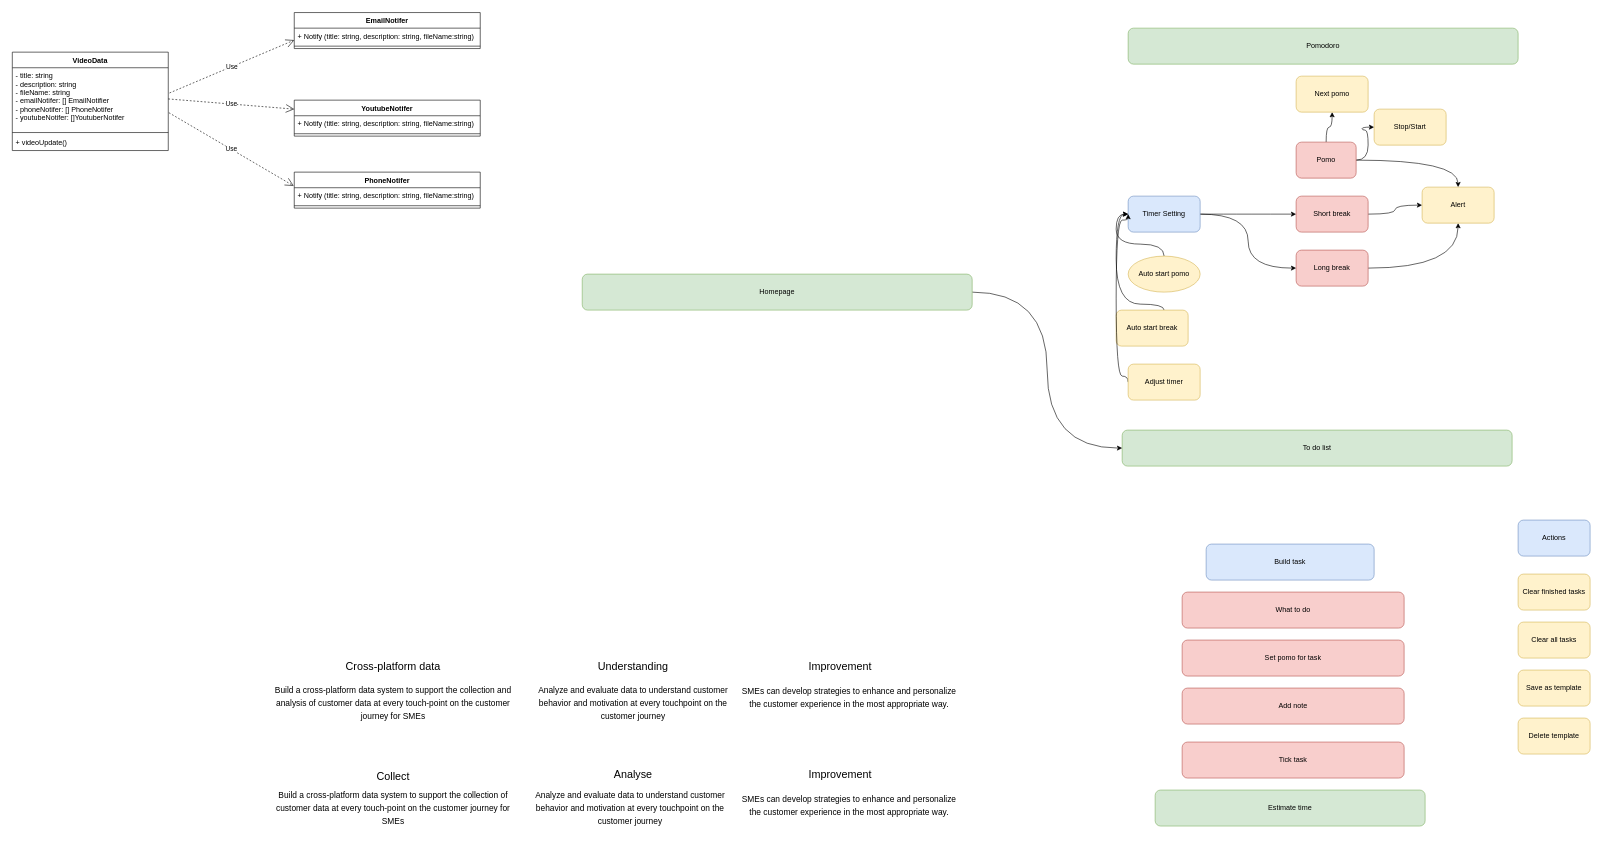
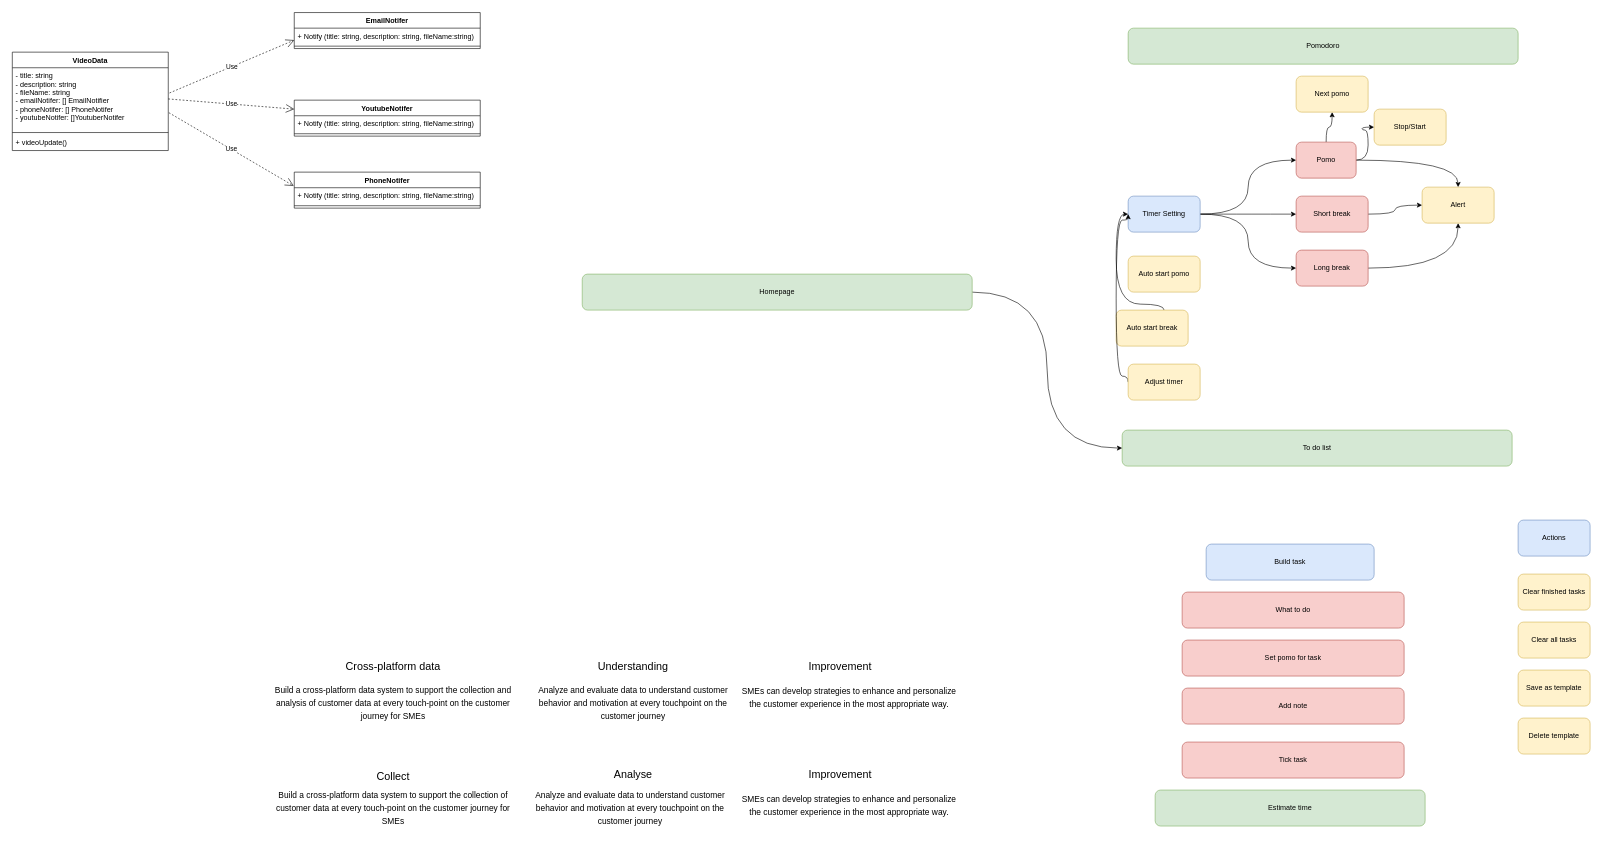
  <mxCell id="0" />
  <mxCell id="1" parent="0" />
+ <mxCell id="2" style="edgeStyle=orthogonalEdgeStyle;rounded=0;orthogonalLoop=1;jettySize=auto;html=1;entryX=0;entryY=0.5;entryDx=0;entryDy=0;curved=1;" parent="1" source="5" target="9" edge="1"><mxGeometry relative="1" as="geometry" /></mxCell>
  <mxCell id="3" style="edgeStyle=orthogonalEdgeStyle;rounded=0;orthogonalLoop=1;jettySize=auto;html=1;entryX=0;entryY=0.5;entryDx=0;entryDy=0;curved=1;" parent="1" source="5" target="11" edge="1"><mxGeometry relative="1" as="geometry" /></mxCell>
  <mxCell id="4" style="edgeStyle=orthogonalEdgeStyle;rounded=0;orthogonalLoop=1;jettySize=auto;html=1;entryX=0;entryY=0.5;entryDx=0;entryDy=0;curved=1;" parent="1" source="5" target="13" edge="1"><mxGeometry relative="1" as="geometry" /></mxCell>
  <mxCell id="5" value="Timer Setting" style="rounded=1;whiteSpace=wrap;html=1;fillColor=#dae8fc;strokeColor=#6c8ebf;" parent="1" vertex="1"><mxGeometry x="1880" y="326" width="120" height="60" as="geometry" /></mxCell>
  <mxCell id="6" style="edgeStyle=orthogonalEdgeStyle;curved=1;rounded=0;orthogonalLoop=1;jettySize=auto;html=1;entryX=0.5;entryY=0;entryDx=0;entryDy=0;" parent="1" source="9" target="20" edge="1"><mxGeometry relative="1" as="geometry" /></mxCell>
  <mxCell id="7" style="edgeStyle=orthogonalEdgeStyle;curved=1;rounded=0;orthogonalLoop=1;jettySize=auto;html=1;" parent="1" source="9" target="31" edge="1"><mxGeometry relative="1" as="geometry" /></mxCell>
  <mxCell id="8" style="edgeStyle=orthogonalEdgeStyle;curved=1;rounded=0;orthogonalLoop=1;jettySize=auto;html=1;entryX=0.5;entryY=1;entryDx=0;entryDy=0;" parent="1" source="9" target="32" edge="1"><mxGeometry relative="1" as="geometry" /></mxCell>
  <mxCell id="9" value="Pomo" style="rounded=1;whiteSpace=wrap;html=1;fillColor=#f8cecc;strokeColor=#b85450;" parent="1" vertex="1"><mxGeometry x="2160" y="236" width="100" height="60" as="geometry" /></mxCell>
  <mxCell id="10" style="edgeStyle=orthogonalEdgeStyle;curved=1;rounded=0;orthogonalLoop=1;jettySize=auto;html=1;entryX=0;entryY=0.5;entryDx=0;entryDy=0;" parent="1" source="11" target="20" edge="1"><mxGeometry relative="1" as="geometry" /></mxCell>
  <mxCell id="11" value="Short break" style="rounded=1;whiteSpace=wrap;html=1;fillColor=#f8cecc;strokeColor=#b85450;" parent="1" vertex="1"><mxGeometry x="2160" y="326" width="120" height="60" as="geometry" /></mxCell>
  <mxCell id="12" style="edgeStyle=orthogonalEdgeStyle;curved=1;rounded=0;orthogonalLoop=1;jettySize=auto;html=1;entryX=0.5;entryY=1;entryDx=0;entryDy=0;" parent="1" source="13" target="20" edge="1"><mxGeometry relative="1" as="geometry" /></mxCell>
  <mxCell id="13" value="Long break" style="rounded=1;whiteSpace=wrap;html=1;fillColor=#f8cecc;strokeColor=#b85450;" parent="1" vertex="1"><mxGeometry x="2160" y="416" width="120" height="60" as="geometry" /></mxCell>
- <mxCell id="14" style="edgeStyle=orthogonalEdgeStyle;curved=1;rounded=0;orthogonalLoop=1;jettySize=auto;html=1;entryX=0;entryY=0.5;entryDx=0;entryDy=0;" parent="1" source="15" target="5" edge="1"><mxGeometry relative="1" as="geometry" /></mxCell>
- <mxCell id="15" value="Auto start pomo" style="ellipse;whiteSpace=wrap;html=1;fillColor=#fff2cc;strokeColor=#d6b656;" parent="1" vertex="1"><mxGeometry x="1880" y="426" width="120" height="60" as="geometry" /></mxCell>
+ <mxCell id="15" value="Auto start pomo" style="rounded=1;whiteSpace=wrap;html=1;fillColor=#fff2cc;strokeColor=#d6b656;" parent="1" vertex="1"><mxGeometry x="1880" y="426" width="120" height="60" as="geometry" /></mxCell>
  <mxCell id="16" style="edgeStyle=orthogonalEdgeStyle;curved=1;rounded=0;orthogonalLoop=1;jettySize=auto;html=1;entryX=0;entryY=0.5;entryDx=0;entryDy=0;" parent="1" source="17" target="5" edge="1"><mxGeometry relative="1" as="geometry"><Array as="points"><mxPoint x="1940" y="506" /><mxPoint x="1860" y="506" /><mxPoint x="1860" y="356" /></Array></mxGeometry></mxCell>
  <mxCell id="17" value="Auto start break" style="rounded=1;whiteSpace=wrap;html=1;fillColor=#fff2cc;strokeColor=#d6b656;" parent="1" vertex="1"><mxGeometry x="1860" y="516" width="120" height="60" as="geometry" /></mxCell>
  <mxCell id="18" style="edgeStyle=orthogonalEdgeStyle;curved=1;rounded=0;orthogonalLoop=1;jettySize=auto;html=1;exitX=0;exitY=0.5;exitDx=0;exitDy=0;" parent="1" source="19" edge="1"><mxGeometry relative="1" as="geometry"><mxPoint x="1880" y="356" as="targetPoint" /><Array as="points"><mxPoint x="1880" y="626" /><mxPoint x="1860" y="626" /><mxPoint x="1860" y="366" /><mxPoint x="1880" y="366" /></Array></mxGeometry></mxCell>
  <mxCell id="19" value="Adjust timer" style="rounded=1;whiteSpace=wrap;html=1;fillColor=#fff2cc;strokeColor=#d6b656;" parent="1" vertex="1"><mxGeometry x="1880" y="606" width="120" height="60" as="geometry" /></mxCell>
  <mxCell id="20" value="Alert" style="rounded=1;whiteSpace=wrap;html=1;fillColor=#fff2cc;strokeColor=#d6b656;" parent="1" vertex="1"><mxGeometry x="2370" y="311" width="120" height="60" as="geometry" /></mxCell>
  <mxCell id="21" value="Pomodoro" style="rounded=1;whiteSpace=wrap;html=1;fillColor=#d5e8d4;strokeColor=#82b366;" parent="1" vertex="1"><mxGeometry x="1880" y="46" width="650" height="60" as="geometry" /></mxCell>
  <mxCell id="22" value="To do list" style="rounded=1;whiteSpace=wrap;html=1;fillColor=#d5e8d4;strokeColor=#82b366;" parent="1" vertex="1"><mxGeometry x="1870" y="716" width="650" height="60" as="geometry" /></mxCell>
  <mxCell id="23" value="Actions" style="rounded=1;whiteSpace=wrap;html=1;fillColor=#dae8fc;strokeColor=#6c8ebf;" parent="1" vertex="1"><mxGeometry x="2530" y="866" width="120" height="60" as="geometry" /></mxCell>
  <mxCell id="24" value="Clear finished tasks" style="rounded=1;whiteSpace=wrap;html=1;fillColor=#fff2cc;strokeColor=#d6b656;" parent="1" vertex="1"><mxGeometry x="2530" y="956" width="120" height="60" as="geometry" /></mxCell>
  <mxCell id="25" value="Clear all tasks" style="rounded=1;whiteSpace=wrap;html=1;fillColor=#fff2cc;strokeColor=#d6b656;" parent="1" vertex="1"><mxGeometry x="2530" y="1036" width="120" height="60" as="geometry" /></mxCell>
  <mxCell id="26" value="Build task" style="rounded=1;whiteSpace=wrap;html=1;fillColor=#dae8fc;strokeColor=#6c8ebf;" parent="1" vertex="1"><mxGeometry x="2010" y="906" width="280" height="60" as="geometry" /></mxCell>
  <mxCell id="27" value="What to do" style="rounded=1;whiteSpace=wrap;html=1;fillColor=#f8cecc;strokeColor=#b85450;" parent="1" vertex="1"><mxGeometry x="1970" y="986" width="370" height="60" as="geometry" /></mxCell>
  <mxCell id="28" value="Set pomo for task" style="rounded=1;whiteSpace=wrap;html=1;fillColor=#f8cecc;strokeColor=#b85450;" parent="1" vertex="1"><mxGeometry x="1970" y="1066" width="370" height="60" as="geometry" /></mxCell>
  <mxCell id="29" value="Add note" style="rounded=1;whiteSpace=wrap;html=1;fillColor=#f8cecc;strokeColor=#b85450;" parent="1" vertex="1"><mxGeometry x="1970" y="1146" width="370" height="60" as="geometry" /></mxCell>
  <mxCell id="30" value="Estimate time" style="rounded=1;whiteSpace=wrap;html=1;fillColor=#d5e8d4;strokeColor=#82b366;" parent="1" vertex="1"><mxGeometry x="1925" y="1316" width="450" height="60" as="geometry" /></mxCell>
  <mxCell id="31" value="Stop/Start" style="rounded=1;whiteSpace=wrap;html=1;fillColor=#fff2cc;strokeColor=#d6b656;" parent="1" vertex="1"><mxGeometry x="2290" y="181" width="120" height="60" as="geometry" /></mxCell>
  <mxCell id="32" value="Next pomo" style="rounded=1;whiteSpace=wrap;html=1;fillColor=#fff2cc;strokeColor=#d6b656;" parent="1" vertex="1"><mxGeometry x="2160" y="126" width="120" height="60" as="geometry" /></mxCell>
  <mxCell id="33" value="Tick task" style="rounded=1;whiteSpace=wrap;html=1;fillColor=#f8cecc;strokeColor=#b85450;" parent="1" vertex="1"><mxGeometry x="1970" y="1236" width="370" height="60" as="geometry" /></mxCell>
  <mxCell id="34" style="edgeStyle=orthogonalEdgeStyle;rounded=0;orthogonalLoop=1;jettySize=auto;html=1;entryX=0;entryY=0.5;entryDx=0;entryDy=0;curved=1;" parent="1" source="35" target="22" edge="1"><mxGeometry relative="1" as="geometry" /></mxCell>
  <mxCell id="35" value="Homepage" style="rounded=1;whiteSpace=wrap;html=1;fillColor=#d5e8d4;strokeColor=#82b366;" parent="1" vertex="1"><mxGeometry x="970" y="456" width="650" height="60" as="geometry" /></mxCell>
  <mxCell id="36" value="Save as template" style="rounded=1;whiteSpace=wrap;html=1;fillColor=#fff2cc;strokeColor=#d6b656;" parent="1" vertex="1"><mxGeometry x="2530" y="1116" width="120" height="60" as="geometry" /></mxCell>
  <mxCell id="37" value="Delete template" style="rounded=1;whiteSpace=wrap;html=1;fillColor=#fff2cc;strokeColor=#d6b656;" parent="1" vertex="1"><mxGeometry x="2530" y="1196" width="120" height="60" as="geometry" /></mxCell>
  <mxCell id="38" value="&lt;font style=&quot;font-size: 18px;&quot;&gt;Cross-platform data&lt;/font&gt;" style="text;html=1;align=center;verticalAlign=middle;whiteSpace=wrap;rounded=0;" parent="1" vertex="1"><mxGeometry x="570" y="1056" width="170" height="110" as="geometry" /></mxCell>
  <mxCell id="39" value="&lt;font style=&quot;font-size: 14px;&quot;&gt;Build a cross-platform data system to support the collection and analysis of customer data at every touch-point on the customer journey for SMEs&lt;/font&gt;" style="text;html=1;strokeColor=none;fillColor=none;align=center;verticalAlign=middle;whiteSpace=wrap;rounded=0;fontSize=18;" parent="1" vertex="1"><mxGeometry x="450" y="1103.5" width="410" height="135" as="geometry" /></mxCell>
  <mxCell id="40" value="&lt;font style=&quot;font-size: 18px;&quot;&gt;Understanding&lt;/font&gt;" style="text;html=1;align=center;verticalAlign=middle;whiteSpace=wrap;rounded=0;" parent="1" vertex="1"><mxGeometry x="970" y="1056" width="170" height="110" as="geometry" /></mxCell>
  <mxCell id="41" value="&lt;font style=&quot;font-size: 14px;&quot;&gt;Analyze and evaluate data to understand customer behavior and motivation at every touchpoint on the customer journey&lt;/font&gt;" style="text;html=1;strokeColor=none;fillColor=none;align=center;verticalAlign=middle;whiteSpace=wrap;rounded=0;fontSize=18;" parent="1" vertex="1"><mxGeometry x="875" y="1106" width="360" height="130" as="geometry" /></mxCell>
  <mxCell id="42" value="&lt;font style=&quot;font-size: 18px;&quot;&gt;Improvement&lt;/font&gt;" style="text;html=1;align=center;verticalAlign=middle;whiteSpace=wrap;rounded=0;" parent="1" vertex="1"><mxGeometry x="1315" y="1056" width="170" height="110" as="geometry" /></mxCell>
  <mxCell id="43" value="&lt;font style=&quot;font-size: 14px;&quot;&gt;SMEs can develop strategies to enhance and personalize the customer experience in the most appropriate way.&lt;/font&gt;" style="text;html=1;strokeColor=none;fillColor=none;align=center;verticalAlign=middle;whiteSpace=wrap;rounded=0;fontSize=18;" parent="1" vertex="1"><mxGeometry x="1235" y="1096" width="360" height="130" as="geometry" /></mxCell>
  <mxCell id="44" value="&lt;font style=&quot;font-size: 18px;&quot;&gt;Collect&lt;/font&gt;" style="text;html=1;align=center;verticalAlign=middle;whiteSpace=wrap;rounded=0;" parent="1" vertex="1"><mxGeometry x="570" y="1238.5" width="170" height="110" as="geometry" /></mxCell>
  <mxCell id="45" value="&lt;font style=&quot;font-size: 14px;&quot;&gt;Build a cross-platform data system to support the collection of customer data at every touch-point on the customer journey for SMEs&lt;/font&gt;" style="text;html=1;strokeColor=none;fillColor=none;align=center;verticalAlign=middle;whiteSpace=wrap;rounded=0;fontSize=18;" parent="1" vertex="1"><mxGeometry x="450" y="1278.5" width="410" height="135" as="geometry" /></mxCell>
  <mxCell id="46" value="&lt;font style=&quot;font-size: 18px;&quot;&gt;Analyse&lt;/font&gt;" style="text;html=1;align=center;verticalAlign=middle;whiteSpace=wrap;rounded=0;" parent="1" vertex="1"><mxGeometry x="970" y="1236" width="170" height="110" as="geometry" /></mxCell>
  <mxCell id="47" value="&lt;font style=&quot;font-size: 14px;&quot;&gt;Analyze and evaluate data to understand customer behavior and motivation at every touchpoint on the customer journey&lt;/font&gt;" style="text;html=1;strokeColor=none;fillColor=none;align=center;verticalAlign=middle;whiteSpace=wrap;rounded=0;fontSize=18;" parent="1" vertex="1"><mxGeometry x="870" y="1281" width="360" height="130" as="geometry" /></mxCell>
  <mxCell id="48" value="&lt;font style=&quot;font-size: 18px;&quot;&gt;Improvement&lt;/font&gt;" style="text;html=1;align=center;verticalAlign=middle;whiteSpace=wrap;rounded=0;" parent="1" vertex="1"><mxGeometry x="1315" y="1236" width="170" height="110" as="geometry" /></mxCell>
  <mxCell id="49" value="&lt;font style=&quot;font-size: 14px;&quot;&gt;SMEs can develop strategies to enhance and personalize the customer experience in the most appropriate way.&lt;/font&gt;" style="text;html=1;strokeColor=none;fillColor=none;align=center;verticalAlign=middle;whiteSpace=wrap;rounded=0;fontSize=18;" parent="1" vertex="1"><mxGeometry x="1235" y="1276" width="360" height="130" as="geometry" /></mxCell>
  <mxCell id="50" value="VideoData" style="swimlane;fontStyle=1;align=center;verticalAlign=top;childLayout=stackLayout;horizontal=1;startSize=26;horizontalStack=0;resizeParent=1;resizeParentMax=0;resizeLast=0;collapsible=1;marginBottom=0;" vertex="1" parent="1"><mxGeometry x="20" y="86" width="260" height="164" as="geometry" /></mxCell>
  <mxCell id="51" value="- title: string&#10;- description: string&#10;- fileName: string&#10;- emailNotifer: [] EmailNotifier &#10;- phoneNotifer: [] PhoneNotifer&#10;- youtubeNotifer: []YoutuberNotifer" style="text;strokeColor=none;fillColor=none;align=left;verticalAlign=top;spacingLeft=4;spacingRight=4;overflow=hidden;rotatable=0;points=[[0,0.5],[1,0.5]];portConstraint=eastwest;" vertex="1" parent="50"><mxGeometry y="26" width="260" height="104" as="geometry" /></mxCell>
  <mxCell id="52" value="" style="line;strokeWidth=1;fillColor=none;align=left;verticalAlign=middle;spacingTop=-1;spacingLeft=3;spacingRight=3;rotatable=0;labelPosition=right;points=[];portConstraint=eastwest;strokeColor=inherit;" vertex="1" parent="50"><mxGeometry y="130" width="260" height="8" as="geometry" /></mxCell>
  <mxCell id="53" value="+ videoUpdate()" style="text;strokeColor=none;fillColor=none;align=left;verticalAlign=top;spacingLeft=4;spacingRight=4;overflow=hidden;rotatable=0;points=[[0,0.5],[1,0.5]];portConstraint=eastwest;" vertex="1" parent="50"><mxGeometry y="138" width="260" height="26" as="geometry" /></mxCell>
  <mxCell id="54" value="EmailNotifer" style="swimlane;fontStyle=1;align=center;verticalAlign=top;childLayout=stackLayout;horizontal=1;startSize=26;horizontalStack=0;resizeParent=1;resizeParentMax=0;resizeLast=0;collapsible=1;marginBottom=0;" vertex="1" parent="1"><mxGeometry x="490" y="20" width="310" height="60" as="geometry" /></mxCell>
  <mxCell id="55" value="+ Notify (title: string, description: string, fileName:string)" style="text;strokeColor=none;fillColor=none;align=left;verticalAlign=top;spacingLeft=4;spacingRight=4;overflow=hidden;rotatable=0;points=[[0,0.5],[1,0.5]];portConstraint=eastwest;" vertex="1" parent="54"><mxGeometry y="26" width="310" height="26" as="geometry" /></mxCell>
  <mxCell id="56" value="" style="line;strokeWidth=1;fillColor=none;align=left;verticalAlign=middle;spacingTop=-1;spacingLeft=3;spacingRight=3;rotatable=0;labelPosition=right;points=[];portConstraint=eastwest;strokeColor=inherit;" vertex="1" parent="54"><mxGeometry y="52" width="310" height="8" as="geometry" /></mxCell>
  <mxCell id="57" value="YoutubeNotifer" style="swimlane;fontStyle=1;align=center;verticalAlign=top;childLayout=stackLayout;horizontal=1;startSize=26;horizontalStack=0;resizeParent=1;resizeParentMax=0;resizeLast=0;collapsible=1;marginBottom=0;" vertex="1" parent="1"><mxGeometry x="490" y="166" width="310" height="60" as="geometry" /></mxCell>
  <mxCell id="58" value="+ Notify (title: string, description: string, fileName:string)" style="text;strokeColor=none;fillColor=none;align=left;verticalAlign=top;spacingLeft=4;spacingRight=4;overflow=hidden;rotatable=0;points=[[0,0.5],[1,0.5]];portConstraint=eastwest;" vertex="1" parent="57"><mxGeometry y="26" width="310" height="26" as="geometry" /></mxCell>
  <mxCell id="59" value="" style="line;strokeWidth=1;fillColor=none;align=left;verticalAlign=middle;spacingTop=-1;spacingLeft=3;spacingRight=3;rotatable=0;labelPosition=right;points=[];portConstraint=eastwest;strokeColor=inherit;" vertex="1" parent="57"><mxGeometry y="52" width="310" height="8" as="geometry" /></mxCell>
  <mxCell id="60" value="PhoneNotifer" style="swimlane;fontStyle=1;align=center;verticalAlign=top;childLayout=stackLayout;horizontal=1;startSize=26;horizontalStack=0;resizeParent=1;resizeParentMax=0;resizeLast=0;collapsible=1;marginBottom=0;" vertex="1" parent="1"><mxGeometry x="490" y="286" width="310" height="60" as="geometry" /></mxCell>
  <mxCell id="61" value="+ Notify (title: string, description: string, fileName:string)" style="text;strokeColor=none;fillColor=none;align=left;verticalAlign=top;spacingLeft=4;spacingRight=4;overflow=hidden;rotatable=0;points=[[0,0.5],[1,0.5]];portConstraint=eastwest;" vertex="1" parent="60"><mxGeometry y="26" width="310" height="26" as="geometry" /></mxCell>
  <mxCell id="62" value="" style="line;strokeWidth=1;fillColor=none;align=left;verticalAlign=middle;spacingTop=-1;spacingLeft=3;spacingRight=3;rotatable=0;labelPosition=right;points=[];portConstraint=eastwest;strokeColor=inherit;" vertex="1" parent="60"><mxGeometry y="52" width="310" height="8" as="geometry" /></mxCell>
  <mxCell id="63" value="Use" style="endArrow=open;endSize=12;dashed=1;html=1;rounded=0;exitX=1.008;exitY=0.404;exitDx=0;exitDy=0;exitPerimeter=0;" edge="1" parent="1" source="51"><mxGeometry width="160" relative="1" as="geometry"><mxPoint x="330" y="66" as="sourcePoint" /><mxPoint x="490" y="66" as="targetPoint" /></mxGeometry></mxCell>
  <mxCell id="64" value="Use" style="endArrow=open;endSize=12;dashed=1;html=1;rounded=0;exitX=1;exitY=0.5;exitDx=0;exitDy=0;entryX=0;entryY=0.25;entryDx=0;entryDy=0;" edge="1" parent="1" source="51" target="57"><mxGeometry width="160" relative="1" as="geometry"><mxPoint x="272.08" y="124.016" as="sourcePoint" /><mxPoint x="500" y="76" as="targetPoint" /></mxGeometry></mxCell>
  <mxCell id="65" value="Use" style="endArrow=open;endSize=12;dashed=1;html=1;rounded=0;exitX=1.004;exitY=0.721;exitDx=0;exitDy=0;entryX=-0.003;entryY=0.383;entryDx=0;entryDy=0;entryPerimeter=0;exitPerimeter=0;" edge="1" parent="1" source="51" target="60"><mxGeometry width="160" relative="1" as="geometry"><mxPoint x="270" y="134" as="sourcePoint" /><mxPoint x="500" y="191" as="targetPoint" /></mxGeometry></mxCell>
